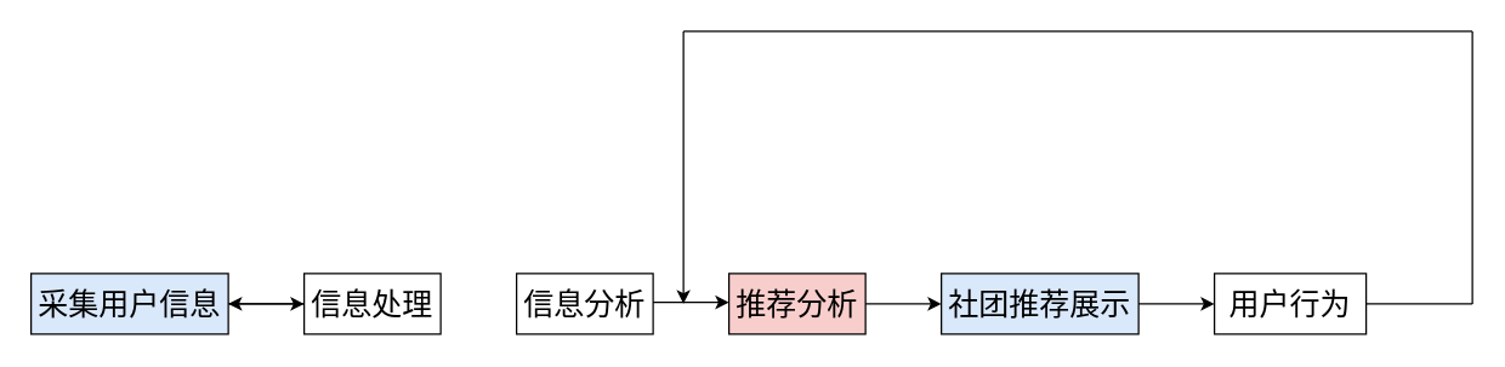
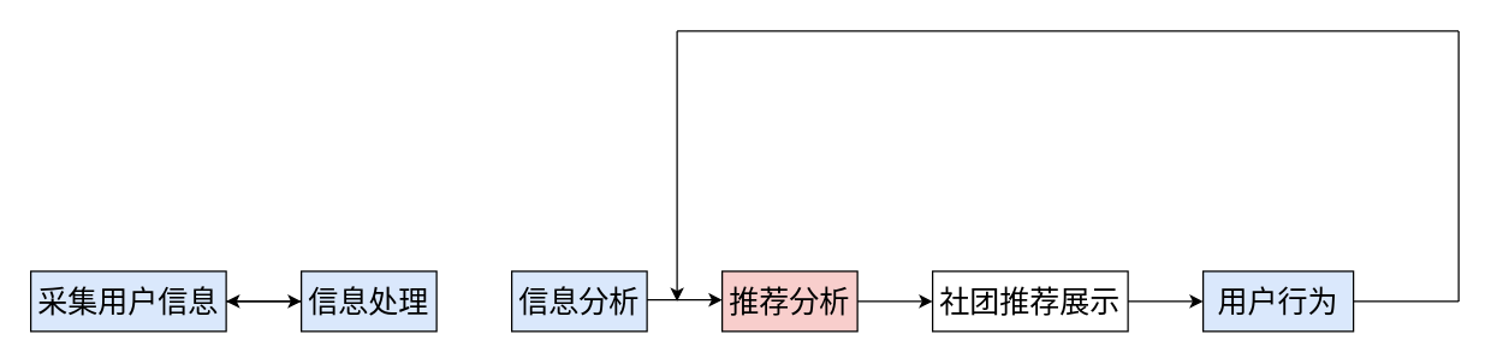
  <mxCell id="0" />
  <mxCell id="1" parent="0" />
  <mxCell id="2" value="&lt;font style=&quot;font-size: 20px&quot;&gt;采集用户信息&lt;/font&gt;" style="rounded=0;whiteSpace=wrap;html=1;fillColor=#dae8fc;" parent="1" vertex="1"><mxGeometry x="20" y="180" width="130" height="40" as="geometry" /></mxCell>
  <mxCell id="3" value="" style="endArrow=classic;html=1;" parent="1" edge="1"><mxGeometry width="50" height="50" relative="1" as="geometry"><mxPoint x="150" y="200" as="sourcePoint" /><mxPoint x="200" y="200" as="targetPoint" /></mxGeometry></mxCell>
  <mxCell id="4" value="" style="edgeStyle=orthogonalEdgeStyle;rounded=0;orthogonalLoop=1;jettySize=auto;html=1;" parent="1" source="5" target="2" edge="1"><mxGeometry relative="1" as="geometry" /></mxCell>
- <mxCell id="5" value="&lt;font style=&quot;font-size: 20px&quot;&gt;信息处理&lt;/font&gt;" style="rounded=0;whiteSpace=wrap;html=1;" parent="1" vertex="1"><mxGeometry x="200" y="180" width="90" height="40" as="geometry" /></mxCell>
- <mxCell id="6" value="&lt;font style=&quot;font-size: 20px&quot;&gt;信息分析&lt;/font&gt;" style="rounded=0;whiteSpace=wrap;html=1;" parent="1" vertex="1"><mxGeometry x="340" y="180" width="90" height="40" as="geometry" /></mxCell>
+ <mxCell id="5" value="&lt;font style=&quot;font-size: 20px&quot;&gt;信息处理&lt;/font&gt;" style="rounded=0;whiteSpace=wrap;html=1;fillColor=#dae8fc;" parent="1" vertex="1"><mxGeometry x="200" y="180" width="90" height="40" as="geometry" /></mxCell>
+ <mxCell id="6" value="&lt;font style=&quot;font-size: 20px&quot;&gt;信息分析&lt;/font&gt;" style="rounded=0;whiteSpace=wrap;html=1;fillColor=#dae8fc;" parent="1" vertex="1"><mxGeometry x="340" y="180" width="90" height="40" as="geometry" /></mxCell>
  <mxCell id="7" value="" style="edgeStyle=orthogonalEdgeStyle;rounded=0;orthogonalLoop=1;jettySize=auto;html=1;" parent="1" edge="1"><mxGeometry relative="1" as="geometry"><mxPoint x="430" y="199" as="sourcePoint" /><mxPoint x="480" y="199" as="targetPoint" /></mxGeometry></mxCell>
  <mxCell id="8" value="&lt;font style=&quot;font-size: 20px&quot;&gt;推荐分析&lt;/font&gt;" style="rounded=0;whiteSpace=wrap;html=1;fillColor=#f8cecc;" parent="1" vertex="1"><mxGeometry x="480" y="180" width="90" height="40" as="geometry" /></mxCell>
  <mxCell id="9" value="" style="edgeStyle=orthogonalEdgeStyle;rounded=0;orthogonalLoop=1;jettySize=auto;html=1;" parent="1" edge="1"><mxGeometry relative="1" as="geometry"><mxPoint x="570" y="200" as="sourcePoint" /><mxPoint x="620" y="200" as="targetPoint" /></mxGeometry></mxCell>
- <mxCell id="10" value="&lt;font style=&quot;font-size: 20px&quot;&gt;社团推荐展示&lt;/font&gt;" style="rounded=0;whiteSpace=wrap;html=1;fillColor=#dae8fc;" parent="1" vertex="1"><mxGeometry x="620" y="180" width="130" height="40" as="geometry" /></mxCell>
+ <mxCell id="10" value="&lt;font style=&quot;font-size: 20px&quot;&gt;社团推荐展示&lt;/font&gt;" style="rounded=0;whiteSpace=wrap;html=1;" parent="1" vertex="1"><mxGeometry x="620" y="180" width="130" height="40" as="geometry" /></mxCell>
  <mxCell id="11" value="" style="endArrow=classic;html=1;" parent="1" edge="1"><mxGeometry width="50" height="50" relative="1" as="geometry"><mxPoint x="750" y="200" as="sourcePoint" /><mxPoint x="800" y="200" as="targetPoint" /></mxGeometry></mxCell>
- <mxCell id="12" value="&lt;font style=&quot;font-size: 20px&quot;&gt;用户行为&lt;/font&gt;" style="rounded=0;whiteSpace=wrap;html=1;" parent="1" vertex="1"><mxGeometry x="800" y="180" width="100" height="40" as="geometry" /></mxCell>
+ <mxCell id="12" value="&lt;font style=&quot;font-size: 20px&quot;&gt;用户行为&lt;/font&gt;" style="rounded=0;whiteSpace=wrap;html=1;fillColor=#dae8fc;" parent="1" vertex="1"><mxGeometry x="800" y="180" width="100" height="40" as="geometry" /></mxCell>
  <mxCell id="13" value="" style="endArrow=none;html=1;exitX=1;exitY=0.5;exitDx=0;exitDy=0;" parent="1" source="12" edge="1"><mxGeometry width="50" height="50" relative="1" as="geometry"><mxPoint x="930" y="220" as="sourcePoint" /><mxPoint x="970" y="200" as="targetPoint" /></mxGeometry></mxCell>
  <mxCell id="14" value="" style="endArrow=none;html=1;" parent="1" edge="1"><mxGeometry width="50" height="50" relative="1" as="geometry"><mxPoint x="970" y="200" as="sourcePoint" /><mxPoint x="970" y="20" as="targetPoint" /></mxGeometry></mxCell>
  <mxCell id="15" value="" style="endArrow=none;html=1;" parent="1" edge="1"><mxGeometry width="50" height="50" relative="1" as="geometry"><mxPoint x="450" y="20" as="sourcePoint" /><mxPoint x="970" y="20" as="targetPoint" /></mxGeometry></mxCell>
  <mxCell id="16" value="" style="endArrow=classic;html=1;" parent="1" edge="1"><mxGeometry width="50" height="50" relative="1" as="geometry"><mxPoint x="450" y="20" as="sourcePoint" /><mxPoint x="450" y="200" as="targetPoint" /></mxGeometry></mxCell>
